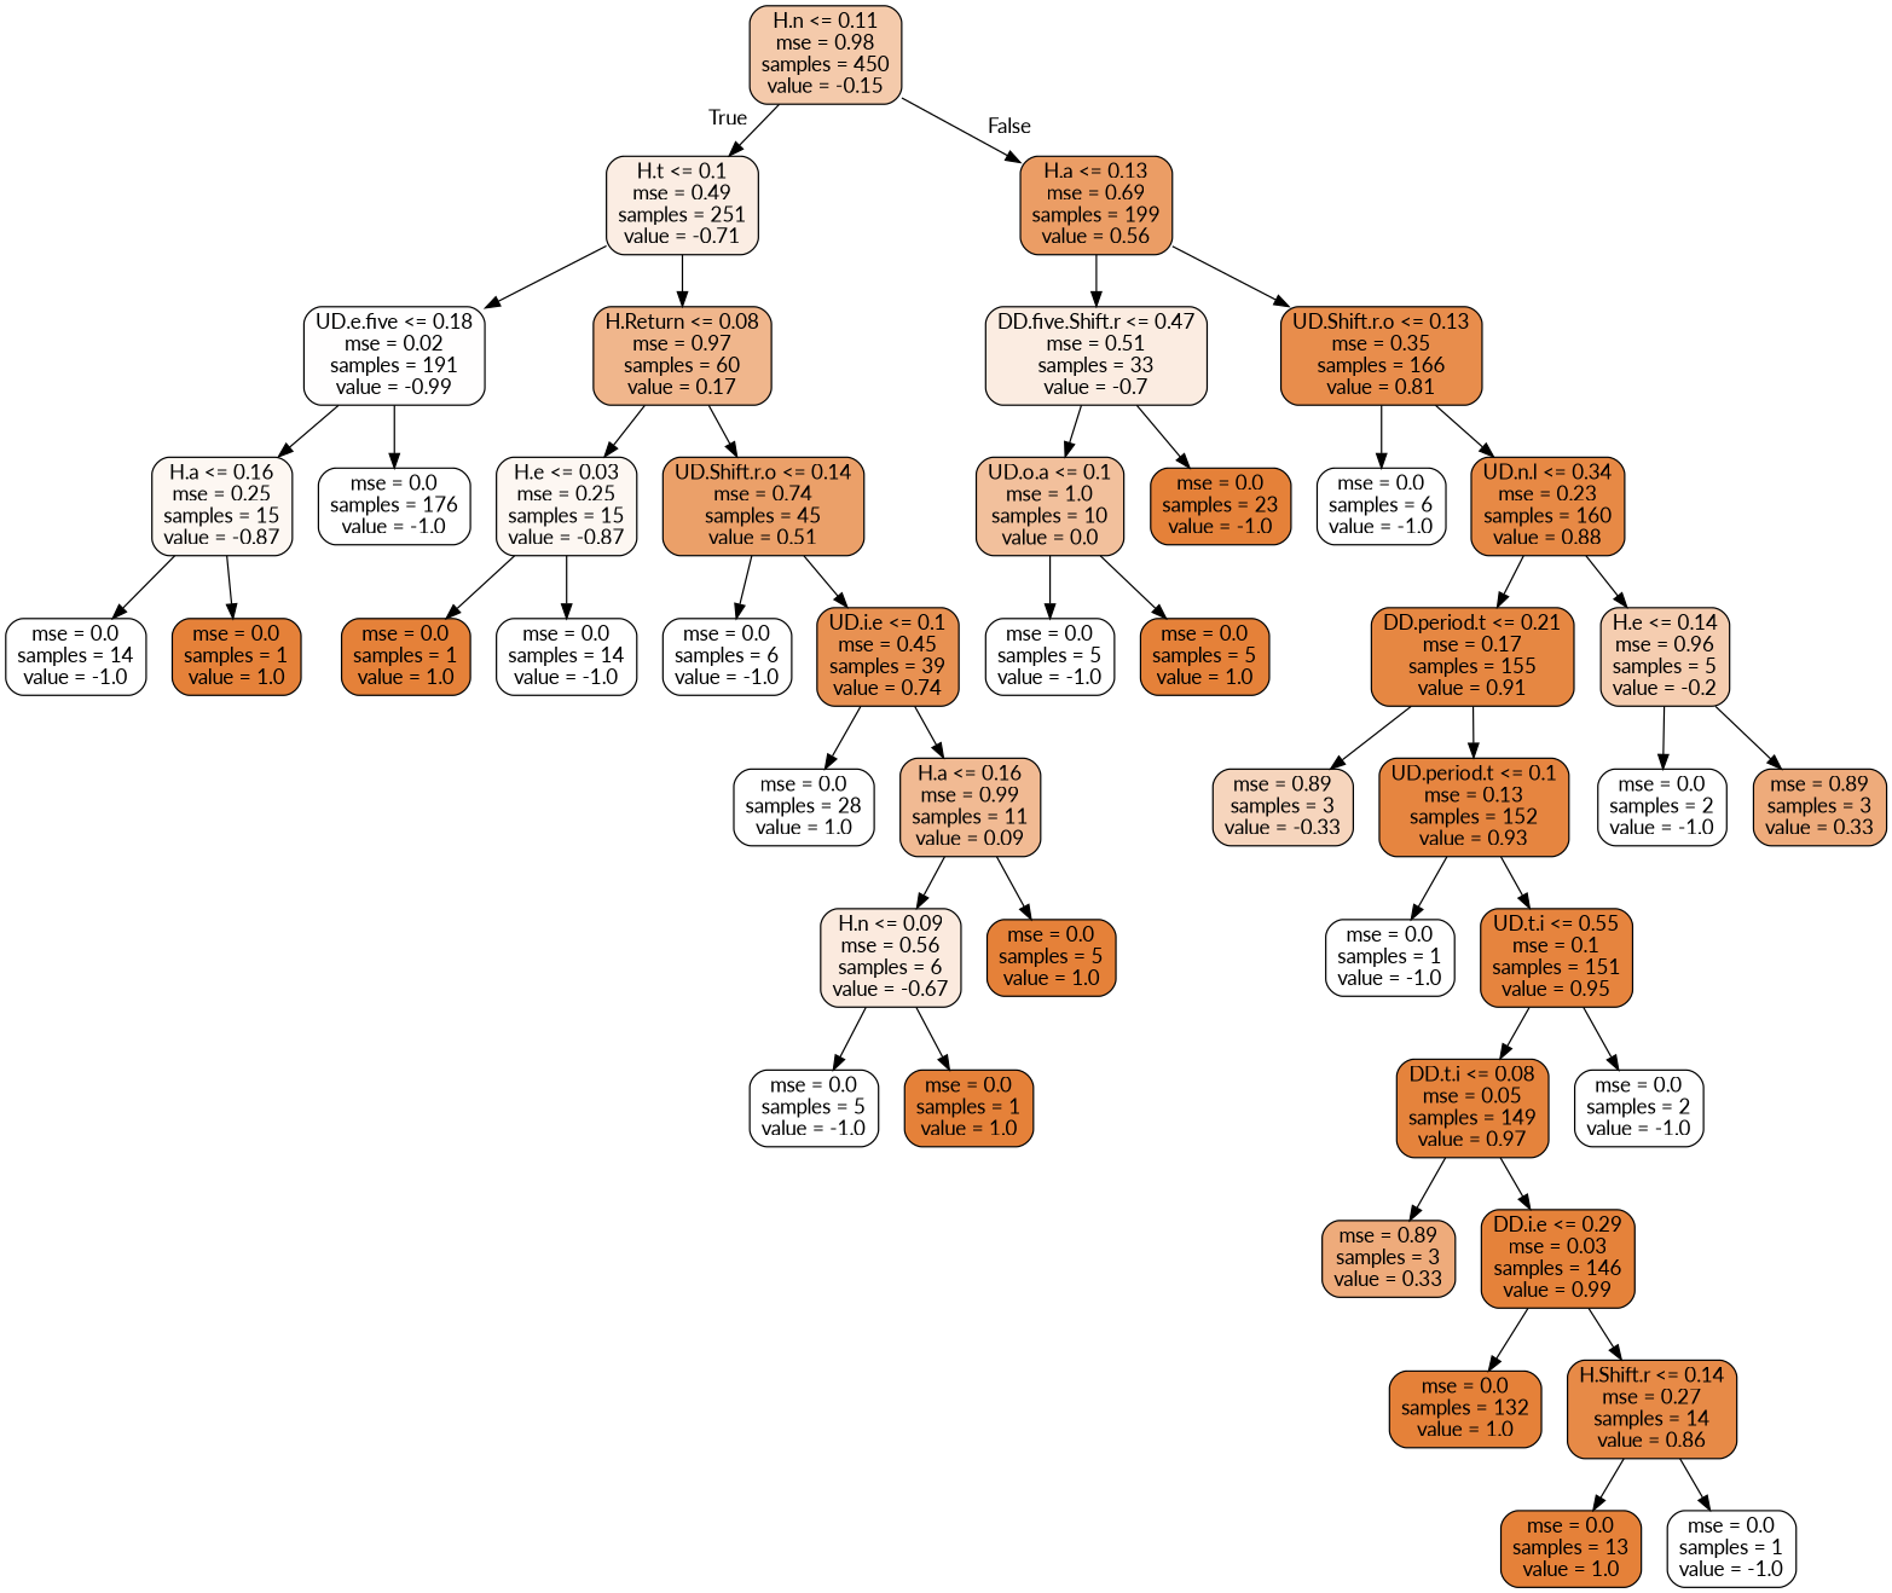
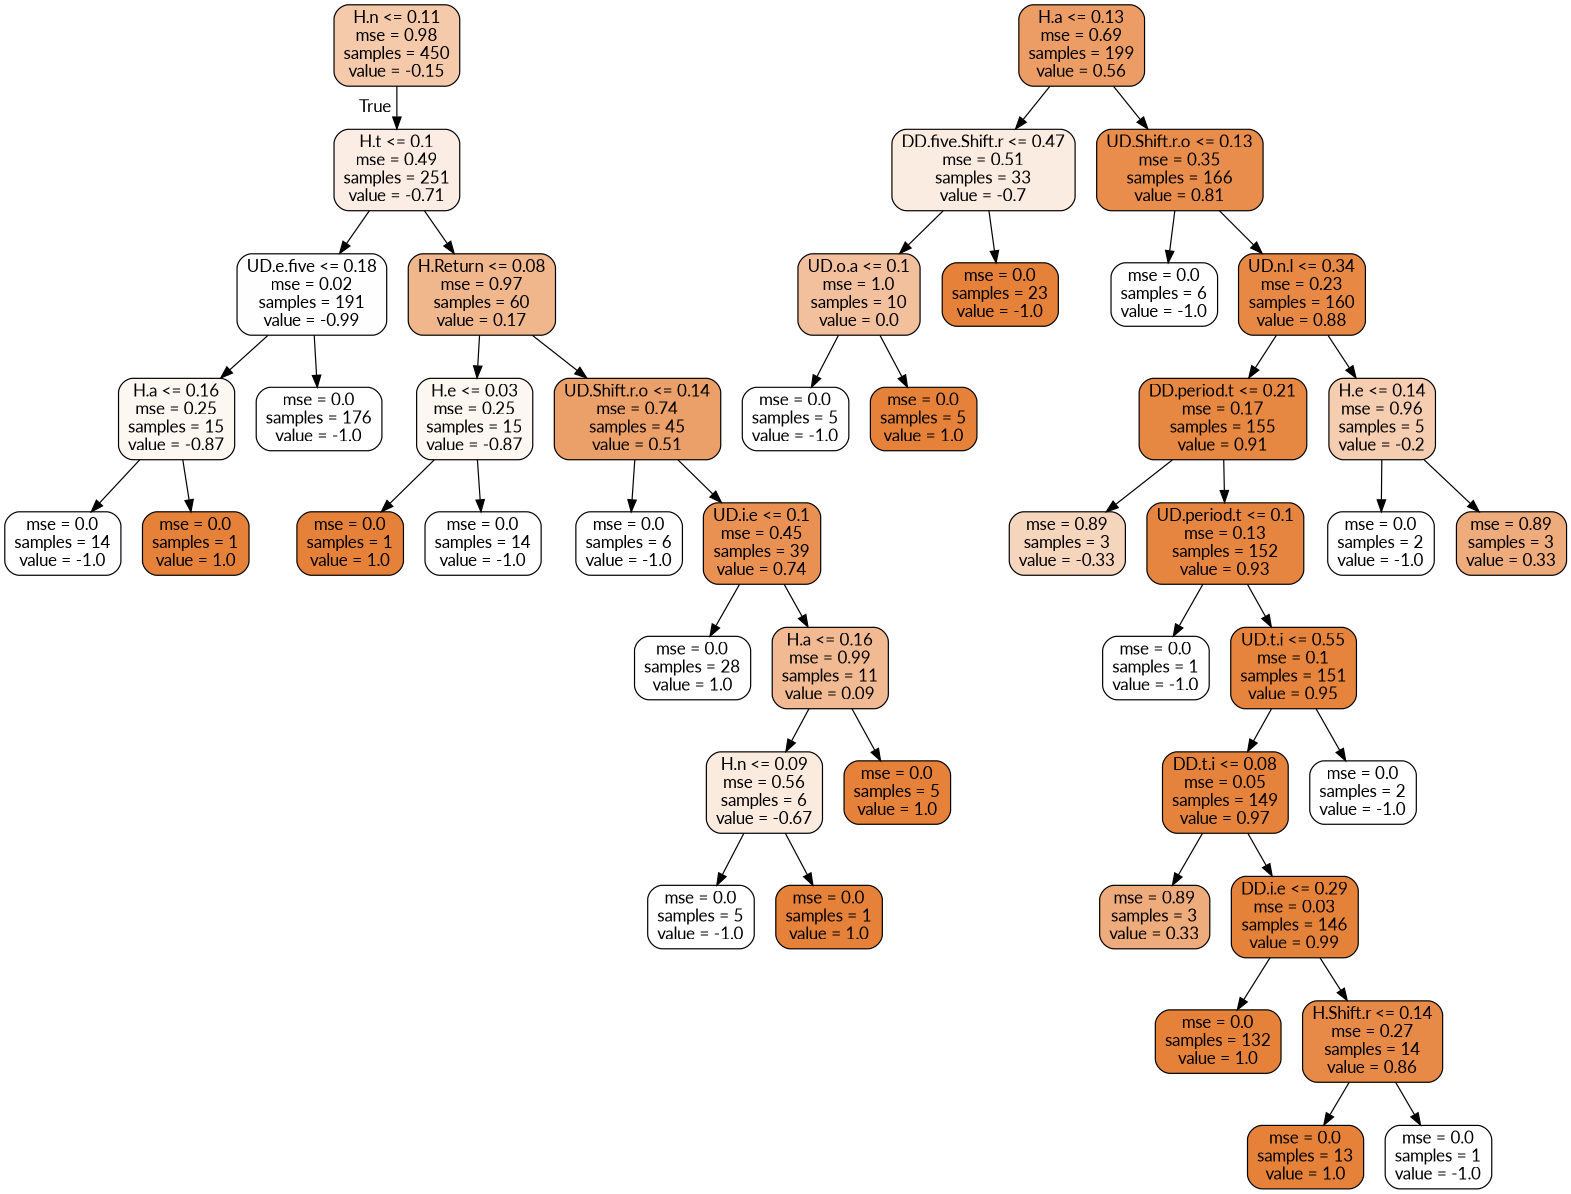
  digraph {
    fontname=Lato
    node [color=black fillcolor="#ffffff" fontname=Lato shape=box style="filled, rounded"]
    edge [fontname=Lato]
    n1 [fillcolor="#f4caab" label="H.n <= 0.11\nmse = 0.98\nsamples = 450\nvalue = -0.15"]
    n2 [fillcolor="#fbede3" label="H.t <= 0.1\nmse = 0.49\nsamples = 251\nvalue = -0.71"]
    n3 [fillcolor="#eb9d65" label="H.a <= 0.13\nmse = 0.69\nsamples = 199\nvalue = 0.56"]
    n4 [fillcolor="#fffefe" label="UD.e.five <= 0.18\nmse = 0.02\nsamples = 191\nvalue = -0.99"]
    n5 [fillcolor="#f0b68c" label="H.Return <= 0.08\nmse = 0.97\nsamples = 60\nvalue = 0.17"]
    n6 [fillcolor="#fbece1" label="DD.five.Shift.r <= 0.47\nmse = 0.51\nsamples = 33\nvalue = -0.7"]
    n7 [fillcolor="#e88d4c" label="UD.Shift.r.o <= 0.13\nmse = 0.35\nsamples = 166\nvalue = 0.81"]
    n8 [fillcolor="#fdf7f2" label="H.a <= 0.16\nmse = 0.25\nsamples = 15\nvalue = -0.87"]
    n9 [label="mse = 0.0\nsamples = 176\nvalue = -1.0"]
    n10 [fillcolor="#fdf7f2" label="H.e <= 0.03\nmse = 0.25\nsamples = 15\nvalue = -0.87"]
    n11 [fillcolor="#eba069" label="UD.Shift.r.o <= 0.14\nmse = 0.74\nsamples = 45\nvalue = 0.51"]
    n12 [label="mse = 0.0\nsamples = 14\nvalue = -1.0"]
    n13 [fillcolor="#e58139" label="mse = 0.0\nsamples = 1\nvalue = 1.0"]
    n14 [fillcolor="#e58139" label="mse = 0.0\nsamples = 1\nvalue = 1.0"]
    n15 [label="mse = 0.0\nsamples = 14\nvalue = -1.0"]
    n16 [label="mse = 0.0\nsamples = 6\nvalue = -1.0"]
    n17 [fillcolor="#e89152" label="UD.i.e <= 0.1\nmse = 0.45\nsamples = 39\nvalue = 0.74"]
    n18 [label="mse = 0.0\nsamples = 28\nvalue = 1.0"]
    n19 [fillcolor="#f1ba93" label="H.a <= 0.16\nmse = 0.99\nsamples = 11\nvalue = 0.09"]
    n20 [fillcolor="#fbeade" label="H.n <= 0.09\nmse = 0.56\nsamples = 6\nvalue = -0.67"]
    n21 [fillcolor="#e58139" label="mse = 0.0\nsamples = 5\nvalue = 1.0"]
    n22 [label="mse = 0.0\nsamples = 5\nvalue = -1.0"]
    n23 [fillcolor="#e58139" label="mse = 0.0\nsamples = 1\nvalue = 1.0"]
    n24 [fillcolor="#f2c09c" label="UD.o.a <= 0.1\nmse = 1.0\nsamples = 10\nvalue = 0.0"]
    n25 [fillcolor="#e58139" label="mse = 0.0\nsamples = 23\nvalue = -1.0"]
    n26 [label="mse = 0.0\nsamples = 6\nvalue = -1.0"]
    n27 [fillcolor="#e78945" label="UD.n.l <= 0.34\nmse = 0.23\nsamples = 160\nvalue = 0.88"]
    n28 [label="mse = 0.0\nsamples = 5\nvalue = -1.0"]
    n29 [fillcolor="#e58139" label="mse = 0.0\nsamples = 5\nvalue = 1.0"]
    n30 [fillcolor="#e68742" label="DD.period.t <= 0.21\nmse = 0.17\nsamples = 155\nvalue = 0.91"]
    n31 [fillcolor="#f5cdb0" label="H.e <= 0.14\nmse = 0.96\nsamples = 5\nvalue = -0.2"]
    n32 [fillcolor="#f6d5bd" label="mse = 0.89\nsamples = 3\nvalue = -0.33"]
    n33 [fillcolor="#e68540" label="UD.period.t <= 0.1\nmse = 0.13\nsamples = 152\nvalue = 0.93"]
    n34 [label="mse = 0.0\nsamples = 2\nvalue = -1.0"]
    n35 [fillcolor="#eeab7b" label="mse = 0.89\nsamples = 3\nvalue = 0.33"]
    n36 [label="mse = 0.0\nsamples = 1\nvalue = -1.0"]
    n37 [fillcolor="#e6843e" label="UD.t.i <= 0.55\nmse = 0.1\nsamples = 151\nvalue = 0.95"]
    n38 [fillcolor="#e5833c" label="DD.t.i <= 0.08\nmse = 0.05\nsamples = 149\nvalue = 0.97"]
    n39 [label="mse = 0.0\nsamples = 2\nvalue = -1.0"]
    n40 [fillcolor="#eeab7b" label="mse = 0.89\nsamples = 3\nvalue = 0.33"]
    n41 [fillcolor="#e5823a" label="DD.i.e <= 0.29\nmse = 0.03\nsamples = 146\nvalue = 0.99"]
    n42 [fillcolor="#e58139" label="mse = 0.0\nsamples = 132\nvalue = 1.0"]
    n43 [fillcolor="#e78a47" label="H.Shift.r <= 0.14\nmse = 0.27\nsamples = 14\nvalue = 0.86"]
    n44 [fillcolor="#e58139" label="mse = 0.0\nsamples = 13\nvalue = 1.0"]
    n45 [label="mse = 0.0\nsamples = 1\nvalue = -1.0"]
    n1 -> n2 [headlabel=True labelangle=45 labeldistance=2.5]
-   n1 -> n3 [headlabel=False labelangle=-45 labeldistance=2.5]
    n2 -> n4
    n2 -> n5
    n3 -> n6
    n3 -> n7
    n4 -> n8
    n4 -> n9
    n5 -> n10
    n5 -> n11
    n6 -> n24
    n6 -> n25
    n7 -> n26
    n7 -> n27
    n8 -> n12
    n8 -> n13
    n10 -> n14
    n10 -> n15
    n11 -> n16
    n11 -> n17
    n17 -> n18
    n17 -> n19
    n19 -> n20
    n19 -> n21
    n20 -> n22
    n20 -> n23
    n24 -> n28
    n24 -> n29
    n27 -> n30
    n27 -> n31
    n30 -> n32
    n30 -> n33
    n31 -> n34
    n31 -> n35
    n33 -> n36
    n33 -> n37
    n37 -> n38
    n37 -> n39
    n38 -> n40
    n38 -> n41
    n41 -> n42
    n41 -> n43
    n43 -> n44
    n43 -> n45
  }
